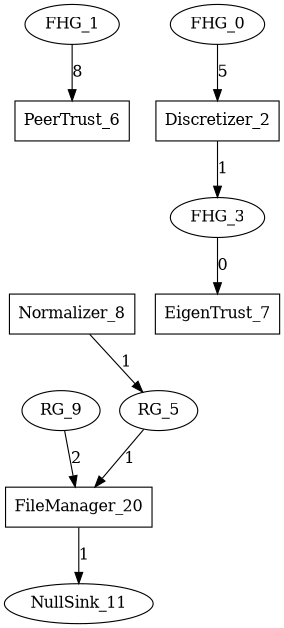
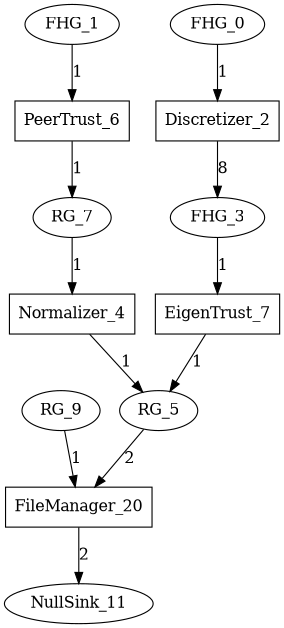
  digraph {
    Discretizer_2 [shape=box]
    FHG_3
    n3 [label=EigenTrust_7 shape=box]
    FHG_0
    RG_5
    n6 [label=FileManager_20 shape=box]
    NullSink_11
    PeerTrust_6 [shape=box]
-   Normalizer_8 [shape=box]
+   RG_7
+   Normalizer_8 [shape=box label=Normalizer_4]
    FHG_1
    RG_9
-   Discretizer_2 -> FHG_3 [label=1]
-   FHG_3 -> n3 [label=0]
-   FHG_0 -> Discretizer_2 [label=5]
-   RG_5 -> n6 [label=1]
-   n6 -> NullSink_11 [label=1]
+   Discretizer_2 -> FHG_3 [label=8]
+   FHG_3 -> n3 [label=1]
+   n3 -> RG_5 [label=1]
+   FHG_0 -> Discretizer_2 [label=1]
+   RG_5 -> n6 [label=2]
+   n6 -> NullSink_11 [label=2]
+   PeerTrust_6 -> RG_7 [label=1]
+   RG_7 -> Normalizer_8 [label=1]
    Normalizer_8 -> RG_5 [label=1]
-   FHG_1 -> PeerTrust_6 [label=8]
-   RG_9 -> n6 [label=2]
+   FHG_1 -> PeerTrust_6 [label=1]
+   RG_9 -> n6 [label=1]
  }
